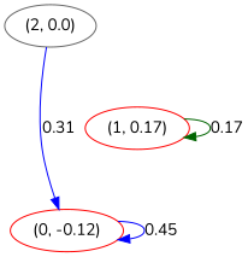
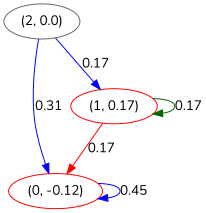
  digraph {
    fontname=Nunito
    node [color=red fontname=Nunito]
    edge [color=blue fontname=Nunito]
    n1 [label="(0, -0.12)"]
    n2 [label="(1, 0.17)"]
    n3 [color=gray40 label="(2, 0.0)"]
    n1 -> n1 [label=0.45]
+   n2 -> n1 [color=red label=0.17]
    n2 -> n2 [color=darkgreen label=0.17]
    n3 -> n1 [label=0.31]
+   n3 -> n2 [label=0.17]
  }
